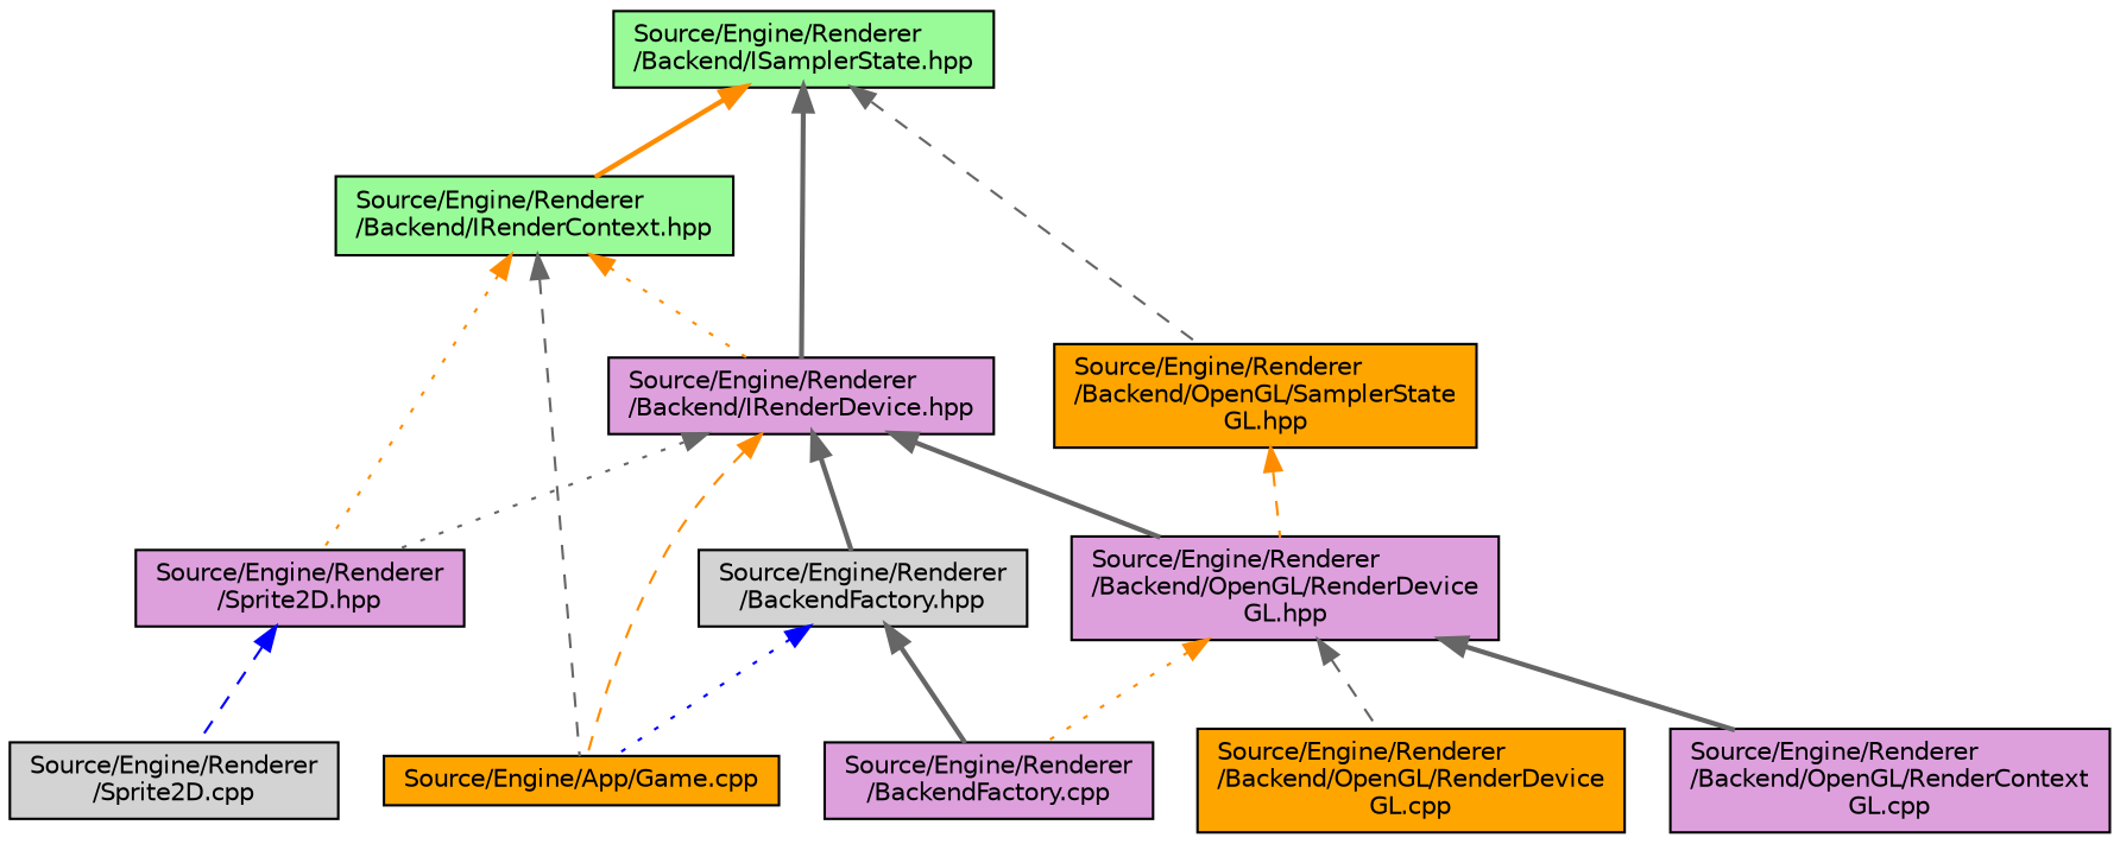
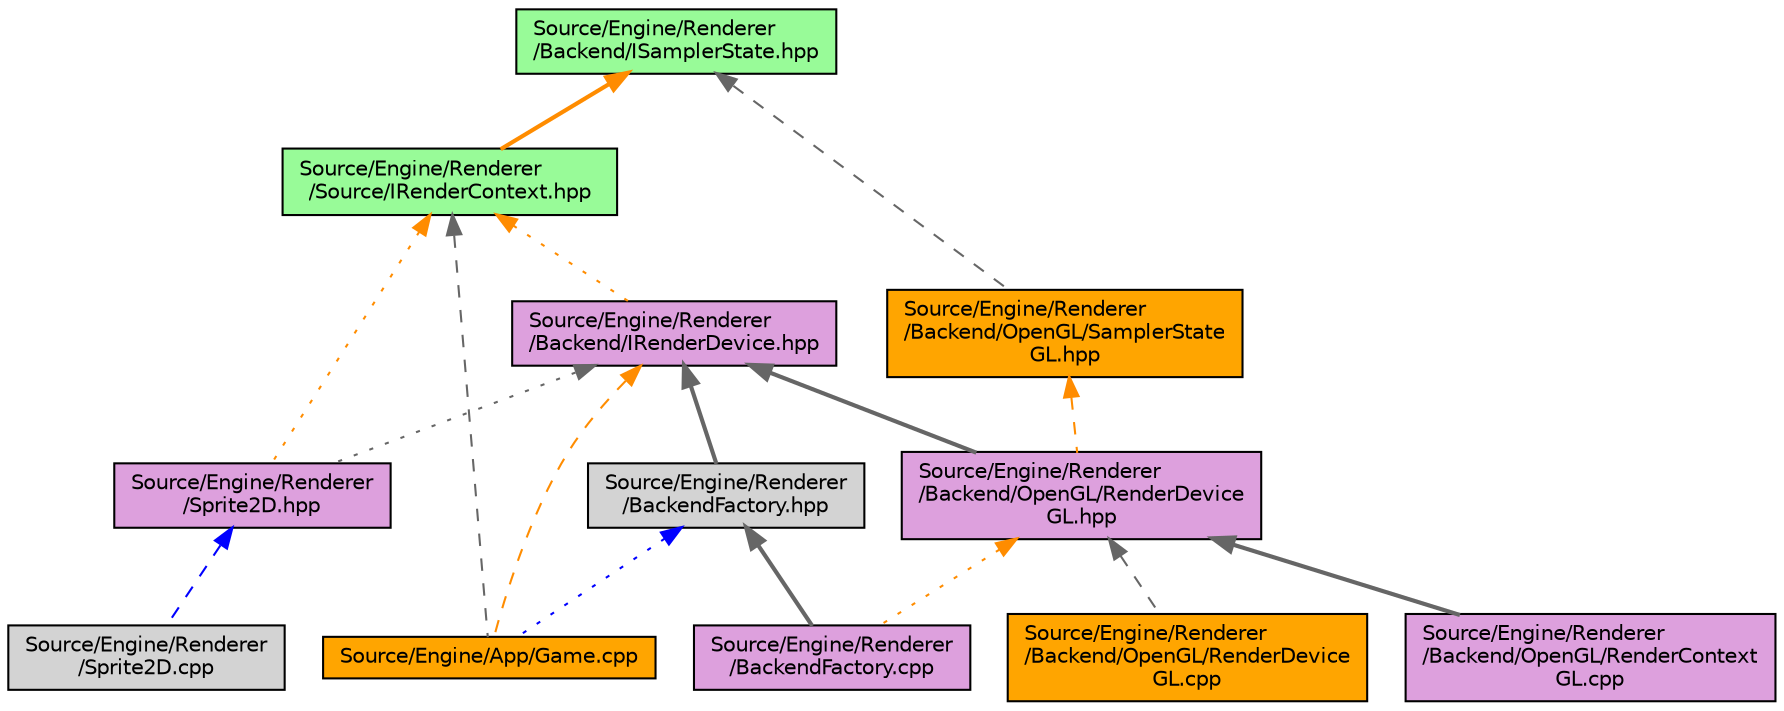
  digraph {
    node [color=black fillcolor=plum fontname=Helvetica fontsize=10 shape=record style=filled]
    edge [color=gray40 dir=back fontname=Helvetica fontsize=10 labelfontname=Helvetica labelfontsize=10 style=bold]
    n1 [fillcolor=palegreen fontcolor=black height=0.2 label="Source/Engine/Renderer\l/Backend/ISamplerState.hpp" width=0.4]
    n2 [height=0.2 label="Source/Engine/Renderer\l/Backend/IRenderDevice.hpp" width=0.4]
-   n3 [fillcolor=palegreen height=0.2 label="Source/Engine/Renderer\l/Backend/IRenderContext.hpp" width=0.4]
+   n3 [fillcolor=palegreen height=0.2 label="Source/Engine/Renderer\l/Source/IRenderContext.hpp" width=0.4]
    n4 [fillcolor=orange height=0.2 label="Source/Engine/Renderer\l/Backend/OpenGL/SamplerState\lGL.hpp" width=0.4]
    n5 [fillcolor=lightgrey height=0.2 label="Source/Engine/Renderer\l/BackendFactory.hpp" width=0.4]
    n6 [fillcolor=orange height=0.2 label="Source/Engine/App/Game.cpp" width=0.4]
    n7 [height=0.2 label="Source/Engine/Renderer\l/Backend/OpenGL/RenderDevice\lGL.hpp" width=0.4]
    n8 [height=0.2 label="Source/Engine/Renderer\l/Sprite2D.hpp" width=0.4]
    n9 [height=0.2 label="Source/Engine/Renderer\l/BackendFactory.cpp" width=0.4]
    n10 [height=0.2 label="Source/Engine/Renderer\l/Backend/OpenGL/RenderContext\lGL.cpp" width=0.4]
    n11 [fillcolor=orange height=0.2 label="Source/Engine/Renderer\l/Backend/OpenGL/RenderDevice\lGL.cpp" width=0.4]
    n12 [fillcolor=lightgrey height=0.2 label="Source/Engine/Renderer\l/Sprite2D.cpp" width=0.4]
-   n1 -> n2
    n1 -> n3 [color=darkorange]
    n1 -> n4 [style=dashed]
    n2 -> n5
    n2 -> n6 [color=darkorange style=dashed]
    n2 -> n7
    n2 -> n8 [style=dotted]
    n3 -> n2 [color=darkorange style=dotted]
    n3 -> n6 [style=dashed]
    n3 -> n8 [color=darkorange style=dotted]
    n4 -> n7 [color=darkorange style=dashed]
    n5 -> n6 [color=blue style=dotted]
    n5 -> n9
    n7 -> n9 [color=darkorange style=dotted]
    n7 -> n10
    n7 -> n11 [style=dashed]
    n8 -> n12 [color=blue style=dashed]
  }
